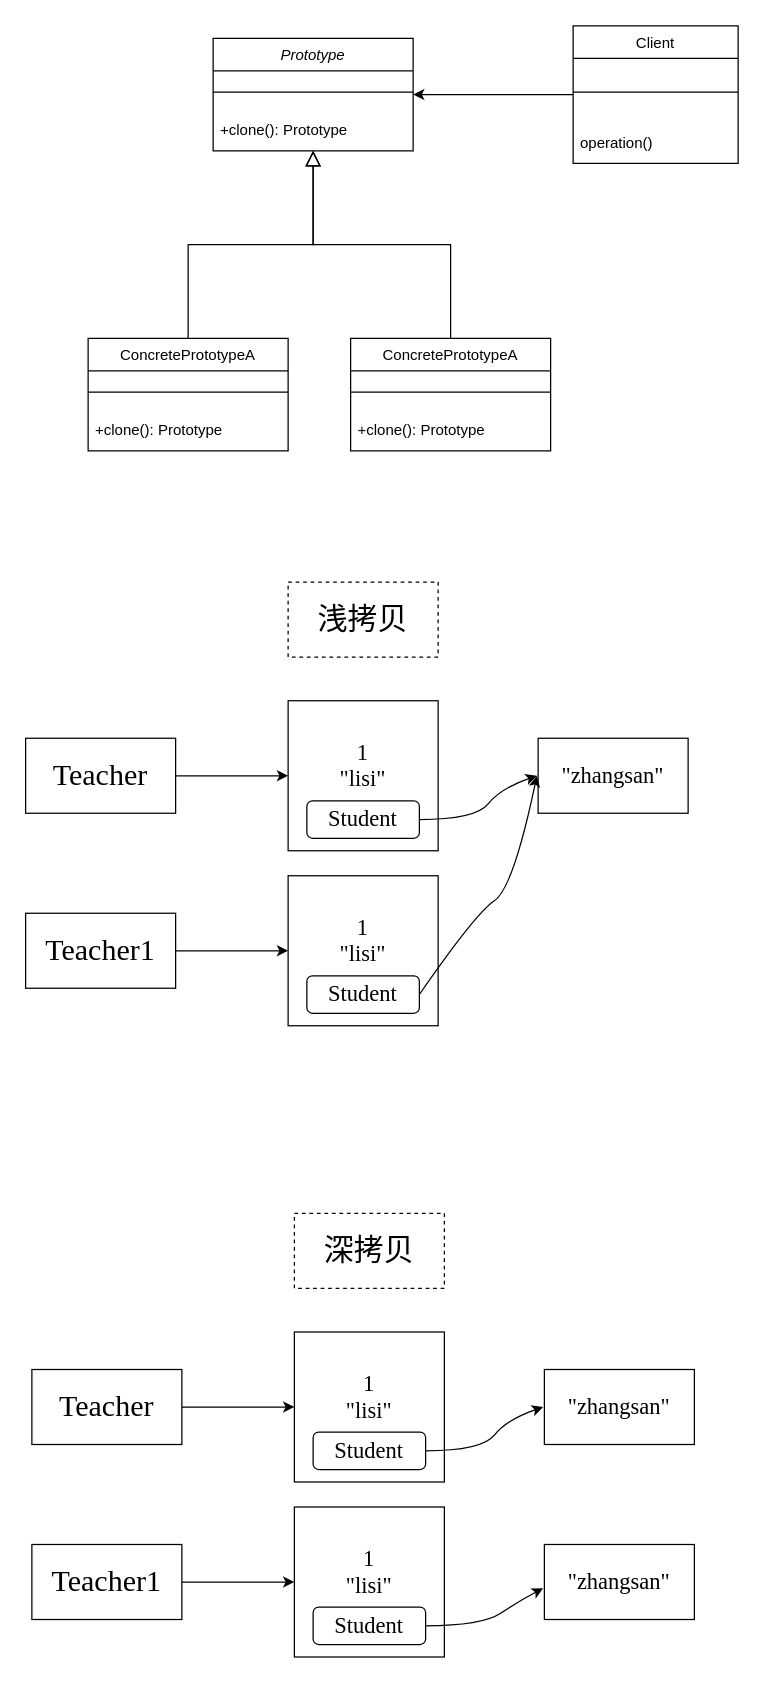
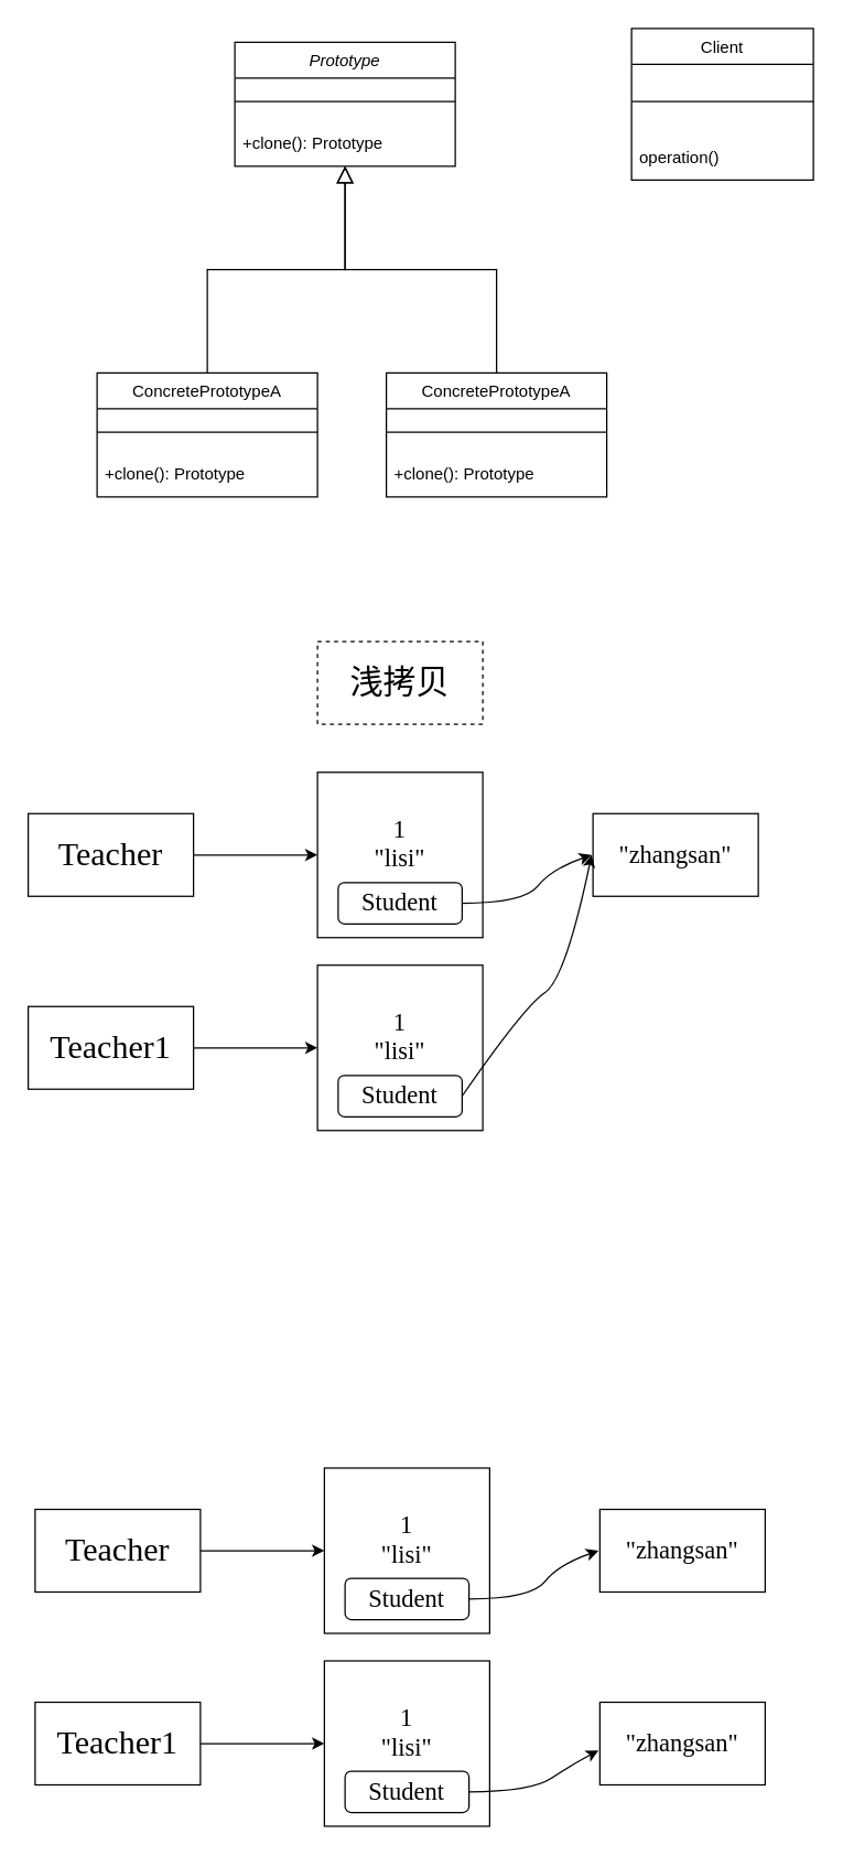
  <mxCell id="0" />
  <mxCell id="1" parent="0" />
  <mxCell id="2" value="Prototype" style="swimlane;fontStyle=2;align=center;verticalAlign=top;childLayout=stackLayout;horizontal=1;startSize=26;horizontalStack=0;resizeParent=1;resizeLast=0;collapsible=1;marginBottom=0;rounded=0;shadow=0;strokeWidth=1;" parent="1" vertex="1"><mxGeometry x="170" y="30" width="160" height="90" as="geometry"><mxRectangle x="230" y="140" width="160" height="26" as="alternateBounds" /></mxGeometry></mxCell>
  <mxCell id="3" value="" style="line;html=1;strokeWidth=1;align=left;verticalAlign=middle;spacingTop=-1;spacingLeft=3;spacingRight=3;rotatable=0;labelPosition=right;points=[];portConstraint=eastwest;" parent="2" vertex="1"><mxGeometry y="26" width="160" height="34" as="geometry" /></mxCell>
  <mxCell id="4" value="+clone(): Prototype" style="text;align=left;verticalAlign=top;spacingLeft=4;spacingRight=4;overflow=hidden;rotatable=0;points=[[0,0.5],[1,0.5]];portConstraint=eastwest;" parent="2" vertex="1"><mxGeometry y="60" width="160" height="26" as="geometry" /></mxCell>
  <mxCell id="5" value="ConcretePrototypeA" style="swimlane;fontStyle=0;align=center;verticalAlign=top;childLayout=stackLayout;horizontal=1;startSize=26;horizontalStack=0;resizeParent=1;resizeLast=0;collapsible=1;marginBottom=0;rounded=0;shadow=0;strokeWidth=1;" parent="1" vertex="1"><mxGeometry x="70" y="270" width="160" height="90" as="geometry"><mxRectangle x="130" y="380" width="160" height="26" as="alternateBounds" /></mxGeometry></mxCell>
  <mxCell id="6" value="" style="line;html=1;strokeWidth=1;align=left;verticalAlign=middle;spacingTop=-1;spacingLeft=3;spacingRight=3;rotatable=0;labelPosition=right;points=[];portConstraint=eastwest;" parent="5" vertex="1"><mxGeometry y="26" width="160" height="34" as="geometry" /></mxCell>
  <mxCell id="7" value="+clone(): Prototype" style="text;align=left;verticalAlign=top;spacingLeft=4;spacingRight=4;overflow=hidden;rotatable=0;points=[[0,0.5],[1,0.5]];portConstraint=eastwest;" vertex="1" parent="5"><mxGeometry y="60" width="160" height="26" as="geometry" /></mxCell>
  <mxCell id="8" value="" style="endArrow=block;endSize=10;endFill=0;shadow=0;strokeWidth=1;rounded=0;edgeStyle=elbowEdgeStyle;elbow=vertical;" parent="1" source="5" target="2" edge="1"><mxGeometry width="160" relative="1" as="geometry"><mxPoint x="150" y="113" as="sourcePoint" /><mxPoint x="150" y="113" as="targetPoint" /></mxGeometry></mxCell>
  <mxCell id="9" value="" style="endArrow=block;endSize=10;endFill=0;shadow=0;strokeWidth=1;rounded=0;edgeStyle=elbowEdgeStyle;elbow=vertical;" parent="1" target="2" edge="1"><mxGeometry width="160" relative="1" as="geometry"><mxPoint x="360" y="270" as="sourcePoint" /><mxPoint x="260" y="181" as="targetPoint" /></mxGeometry></mxCell>
- <mxCell id="10" style="edgeStyle=orthogonalEdgeStyle;rounded=0;orthogonalLoop=1;jettySize=auto;html=1;entryX=1;entryY=0.5;entryDx=0;entryDy=0;" edge="1" parent="1" source="11" target="2"><mxGeometry relative="1" as="geometry" /></mxCell>
  <mxCell id="11" value="Client" style="swimlane;fontStyle=0;align=center;verticalAlign=top;childLayout=stackLayout;horizontal=1;startSize=26;horizontalStack=0;resizeParent=1;resizeLast=0;collapsible=1;marginBottom=0;rounded=0;shadow=0;strokeWidth=1;" parent="1" vertex="1"><mxGeometry x="458" y="20" width="132" height="110" as="geometry"><mxRectangle x="550" y="140" width="160" height="26" as="alternateBounds" /></mxGeometry></mxCell>
  <mxCell id="12" value="" style="line;html=1;strokeWidth=1;align=left;verticalAlign=middle;spacingTop=-1;spacingLeft=3;spacingRight=3;rotatable=0;labelPosition=right;points=[];portConstraint=eastwest;" parent="11" vertex="1"><mxGeometry y="26" width="132" height="54" as="geometry" /></mxCell>
  <mxCell id="13" value="operation()" style="text;align=left;verticalAlign=top;spacingLeft=4;spacingRight=4;overflow=hidden;rotatable=0;points=[[0,0.5],[1,0.5]];portConstraint=eastwest;" parent="11" vertex="1"><mxGeometry y="80" width="132" height="30" as="geometry" /></mxCell>
  <mxCell id="14" value="ConcretePrototypeA" style="swimlane;fontStyle=0;align=center;verticalAlign=top;childLayout=stackLayout;horizontal=1;startSize=26;horizontalStack=0;resizeParent=1;resizeLast=0;collapsible=1;marginBottom=0;rounded=0;shadow=0;strokeWidth=1;" vertex="1" parent="1"><mxGeometry x="280" y="270" width="160" height="90" as="geometry"><mxRectangle x="130" y="380" width="160" height="26" as="alternateBounds" /></mxGeometry></mxCell>
  <mxCell id="15" value="" style="line;html=1;strokeWidth=1;align=left;verticalAlign=middle;spacingTop=-1;spacingLeft=3;spacingRight=3;rotatable=0;labelPosition=right;points=[];portConstraint=eastwest;" vertex="1" parent="14"><mxGeometry y="26" width="160" height="34" as="geometry" /></mxCell>
  <mxCell id="16" value="+clone(): Prototype" style="text;align=left;verticalAlign=top;spacingLeft=4;spacingRight=4;overflow=hidden;rotatable=0;points=[[0,0.5],[1,0.5]];portConstraint=eastwest;" vertex="1" parent="14"><mxGeometry y="60" width="160" height="26" as="geometry" /></mxCell>
  <mxCell id="17" style="edgeStyle=orthogonalEdgeStyle;rounded=0;orthogonalLoop=1;jettySize=auto;html=1;exitX=1;exitY=0.5;exitDx=0;exitDy=0;entryX=0;entryY=0.5;entryDx=0;entryDy=0;" edge="1" parent="1" source="18" target="19"><mxGeometry relative="1" as="geometry" /></mxCell>
  <mxCell id="18" value="&lt;font style=&quot;font-size: 24px&quot; face=&quot;Times New Roman&quot;&gt;Teacher&lt;/font&gt;" style="rounded=0;whiteSpace=wrap;html=1;" vertex="1" parent="1"><mxGeometry x="20" y="590" width="120" height="60" as="geometry" /></mxCell>
  <mxCell id="19" value="&lt;font face=&quot;Times New Roman&quot;&gt;&lt;font style=&quot;font-size: 18px&quot;&gt;1&lt;br&gt;&quot;lisi&quot;&lt;br&gt;&lt;/font&gt;&lt;br&gt;&lt;/font&gt;" style="rounded=0;whiteSpace=wrap;html=1;" vertex="1" parent="1"><mxGeometry x="230" y="560" width="120" height="120" as="geometry" /></mxCell>
  <mxCell id="20" value="&lt;font face=&quot;Times New Roman&quot; style=&quot;font-size: 18px&quot;&gt;&quot;&lt;font&gt;zhangsan&lt;/font&gt;&quot;&lt;/font&gt;" style="rounded=0;whiteSpace=wrap;html=1;" vertex="1" parent="1"><mxGeometry x="430" y="590" width="120" height="60" as="geometry" /></mxCell>
  <mxCell id="21" value="" style="curved=1;endArrow=classic;html=1;exitX=1;exitY=0.5;exitDx=0;exitDy=0;" edge="1" parent="1" source="22"><mxGeometry width="50" height="50" relative="1" as="geometry"><mxPoint x="619" y="670" as="sourcePoint" /><mxPoint x="429" y="620" as="targetPoint" /><Array as="points"><mxPoint x="380" y="655" /><mxPoint x="400" y="630" /></Array></mxGeometry></mxCell>
  <mxCell id="22" value="&lt;span style=&quot;font-family: &amp;#34;times new roman&amp;#34;&quot;&gt;&lt;font style=&quot;font-size: 18px&quot;&gt;Student&lt;/font&gt;&lt;/span&gt;" style="rounded=1;whiteSpace=wrap;html=1;" vertex="1" parent="1"><mxGeometry x="245" y="640" width="90" height="30" as="geometry" /></mxCell>
  <mxCell id="23" style="edgeStyle=orthogonalEdgeStyle;rounded=0;orthogonalLoop=1;jettySize=auto;html=1;exitX=1;exitY=0.5;exitDx=0;exitDy=0;entryX=0;entryY=0.5;entryDx=0;entryDy=0;" edge="1" parent="1" source="24" target="25"><mxGeometry relative="1" as="geometry" /></mxCell>
  <mxCell id="24" value="&lt;font style=&quot;font-size: 24px&quot; face=&quot;Times New Roman&quot;&gt;Teacher1&lt;/font&gt;" style="rounded=0;whiteSpace=wrap;html=1;" vertex="1" parent="1"><mxGeometry x="20" y="730" width="120" height="60" as="geometry" /></mxCell>
  <mxCell id="25" value="&lt;font face=&quot;Times New Roman&quot;&gt;&lt;font style=&quot;font-size: 18px&quot;&gt;1&lt;br&gt;&quot;lisi&quot;&lt;br&gt;&lt;/font&gt;&lt;br&gt;&lt;/font&gt;" style="rounded=0;whiteSpace=wrap;html=1;" vertex="1" parent="1"><mxGeometry x="230" y="700" width="120" height="120" as="geometry" /></mxCell>
  <mxCell id="26" value="" style="curved=1;endArrow=classic;html=1;exitX=1;exitY=0.5;exitDx=0;exitDy=0;" edge="1" parent="1" source="27"><mxGeometry width="50" height="50" relative="1" as="geometry"><mxPoint x="619" y="840" as="sourcePoint" /><mxPoint x="429" y="620" as="targetPoint" /><Array as="points"><mxPoint x="380" y="730" /><mxPoint x="410" y="710" /></Array></mxGeometry></mxCell>
  <mxCell id="27" value="&lt;span style=&quot;font-family: &amp;#34;times new roman&amp;#34;&quot;&gt;&lt;font style=&quot;font-size: 18px&quot;&gt;Student&lt;/font&gt;&lt;/span&gt;" style="rounded=1;whiteSpace=wrap;html=1;" vertex="1" parent="1"><mxGeometry x="245" y="780" width="90" height="30" as="geometry" /></mxCell>
  <mxCell id="28" value="&lt;font style=&quot;font-size: 24px&quot;&gt;浅拷贝&lt;/font&gt;" style="rounded=0;whiteSpace=wrap;html=1;dashed=1;" vertex="1" parent="1"><mxGeometry x="230" y="465" width="120" height="60" as="geometry" /></mxCell>
  <mxCell id="29" style="edgeStyle=orthogonalEdgeStyle;rounded=0;orthogonalLoop=1;jettySize=auto;html=1;exitX=1;exitY=0.5;exitDx=0;exitDy=0;entryX=0;entryY=0.5;entryDx=0;entryDy=0;" edge="1" parent="1" source="30" target="31"><mxGeometry relative="1" as="geometry" /></mxCell>
  <mxCell id="30" value="&lt;font style=&quot;font-size: 24px&quot; face=&quot;Times New Roman&quot;&gt;Teacher&lt;/font&gt;" style="rounded=0;whiteSpace=wrap;html=1;" vertex="1" parent="1"><mxGeometry x="25" y="1095" width="120" height="60" as="geometry" /></mxCell>
  <mxCell id="31" value="&lt;font face=&quot;Times New Roman&quot;&gt;&lt;font style=&quot;font-size: 18px&quot;&gt;1&lt;br&gt;&quot;lisi&quot;&lt;br&gt;&lt;/font&gt;&lt;br&gt;&lt;/font&gt;" style="rounded=0;whiteSpace=wrap;html=1;" vertex="1" parent="1"><mxGeometry x="235" y="1065" width="120" height="120" as="geometry" /></mxCell>
  <mxCell id="32" value="&lt;font face=&quot;Times New Roman&quot; style=&quot;font-size: 18px&quot;&gt;&quot;&lt;font&gt;zhangsan&lt;/font&gt;&quot;&lt;/font&gt;" style="rounded=0;whiteSpace=wrap;html=1;" vertex="1" parent="1"><mxGeometry x="435" y="1095" width="120" height="60" as="geometry" /></mxCell>
  <mxCell id="33" value="" style="curved=1;endArrow=classic;html=1;exitX=1;exitY=0.5;exitDx=0;exitDy=0;" edge="1" parent="1" source="34"><mxGeometry width="50" height="50" relative="1" as="geometry"><mxPoint x="624" y="1175" as="sourcePoint" /><mxPoint x="434" y="1125" as="targetPoint" /><Array as="points"><mxPoint x="385" y="1160" /><mxPoint x="405" y="1135" /></Array></mxGeometry></mxCell>
  <mxCell id="34" value="&lt;span style=&quot;font-family: &amp;#34;times new roman&amp;#34;&quot;&gt;&lt;font style=&quot;font-size: 18px&quot;&gt;Student&lt;/font&gt;&lt;/span&gt;" style="rounded=1;whiteSpace=wrap;html=1;" vertex="1" parent="1"><mxGeometry x="250" y="1145" width="90" height="30" as="geometry" /></mxCell>
  <mxCell id="35" style="edgeStyle=orthogonalEdgeStyle;rounded=0;orthogonalLoop=1;jettySize=auto;html=1;exitX=1;exitY=0.5;exitDx=0;exitDy=0;entryX=0;entryY=0.5;entryDx=0;entryDy=0;" edge="1" parent="1" source="36" target="37"><mxGeometry relative="1" as="geometry" /></mxCell>
  <mxCell id="36" value="&lt;font style=&quot;font-size: 24px&quot; face=&quot;Times New Roman&quot;&gt;Teacher1&lt;/font&gt;" style="rounded=0;whiteSpace=wrap;html=1;" vertex="1" parent="1"><mxGeometry x="25" y="1235" width="120" height="60" as="geometry" /></mxCell>
  <mxCell id="37" value="&lt;font face=&quot;Times New Roman&quot;&gt;&lt;font style=&quot;font-size: 18px&quot;&gt;1&lt;br&gt;&quot;lisi&quot;&lt;br&gt;&lt;/font&gt;&lt;br&gt;&lt;/font&gt;" style="rounded=0;whiteSpace=wrap;html=1;" vertex="1" parent="1"><mxGeometry x="235" y="1205" width="120" height="120" as="geometry" /></mxCell>
  <mxCell id="38" value="" style="curved=1;endArrow=classic;html=1;exitX=1;exitY=0.5;exitDx=0;exitDy=0;" edge="1" parent="1" source="39"><mxGeometry width="50" height="50" relative="1" as="geometry"><mxPoint x="624" y="1345" as="sourcePoint" /><mxPoint x="434" y="1270" as="targetPoint" /><Array as="points"><mxPoint x="385" y="1300" /><mxPoint x="415" y="1280" /></Array></mxGeometry></mxCell>
  <mxCell id="39" value="&lt;span style=&quot;font-family: &amp;#34;times new roman&amp;#34;&quot;&gt;&lt;font style=&quot;font-size: 18px&quot;&gt;Student&lt;/font&gt;&lt;/span&gt;" style="rounded=1;whiteSpace=wrap;html=1;" vertex="1" parent="1"><mxGeometry x="250" y="1285" width="90" height="30" as="geometry" /></mxCell>
- <mxCell id="40" value="&lt;font style=&quot;font-size: 24px&quot;&gt;深拷贝&lt;/font&gt;" style="rounded=0;whiteSpace=wrap;html=1;dashed=1;" vertex="1" parent="1"><mxGeometry x="235" y="970" width="120" height="60" as="geometry" /></mxCell>
  <mxCell id="41" value="&lt;font face=&quot;Times New Roman&quot; style=&quot;font-size: 18px&quot;&gt;&quot;&lt;font&gt;zhangsan&lt;/font&gt;&quot;&lt;/font&gt;" style="rounded=0;whiteSpace=wrap;html=1;" vertex="1" parent="1"><mxGeometry x="435" y="1235" width="120" height="60" as="geometry" /></mxCell>
